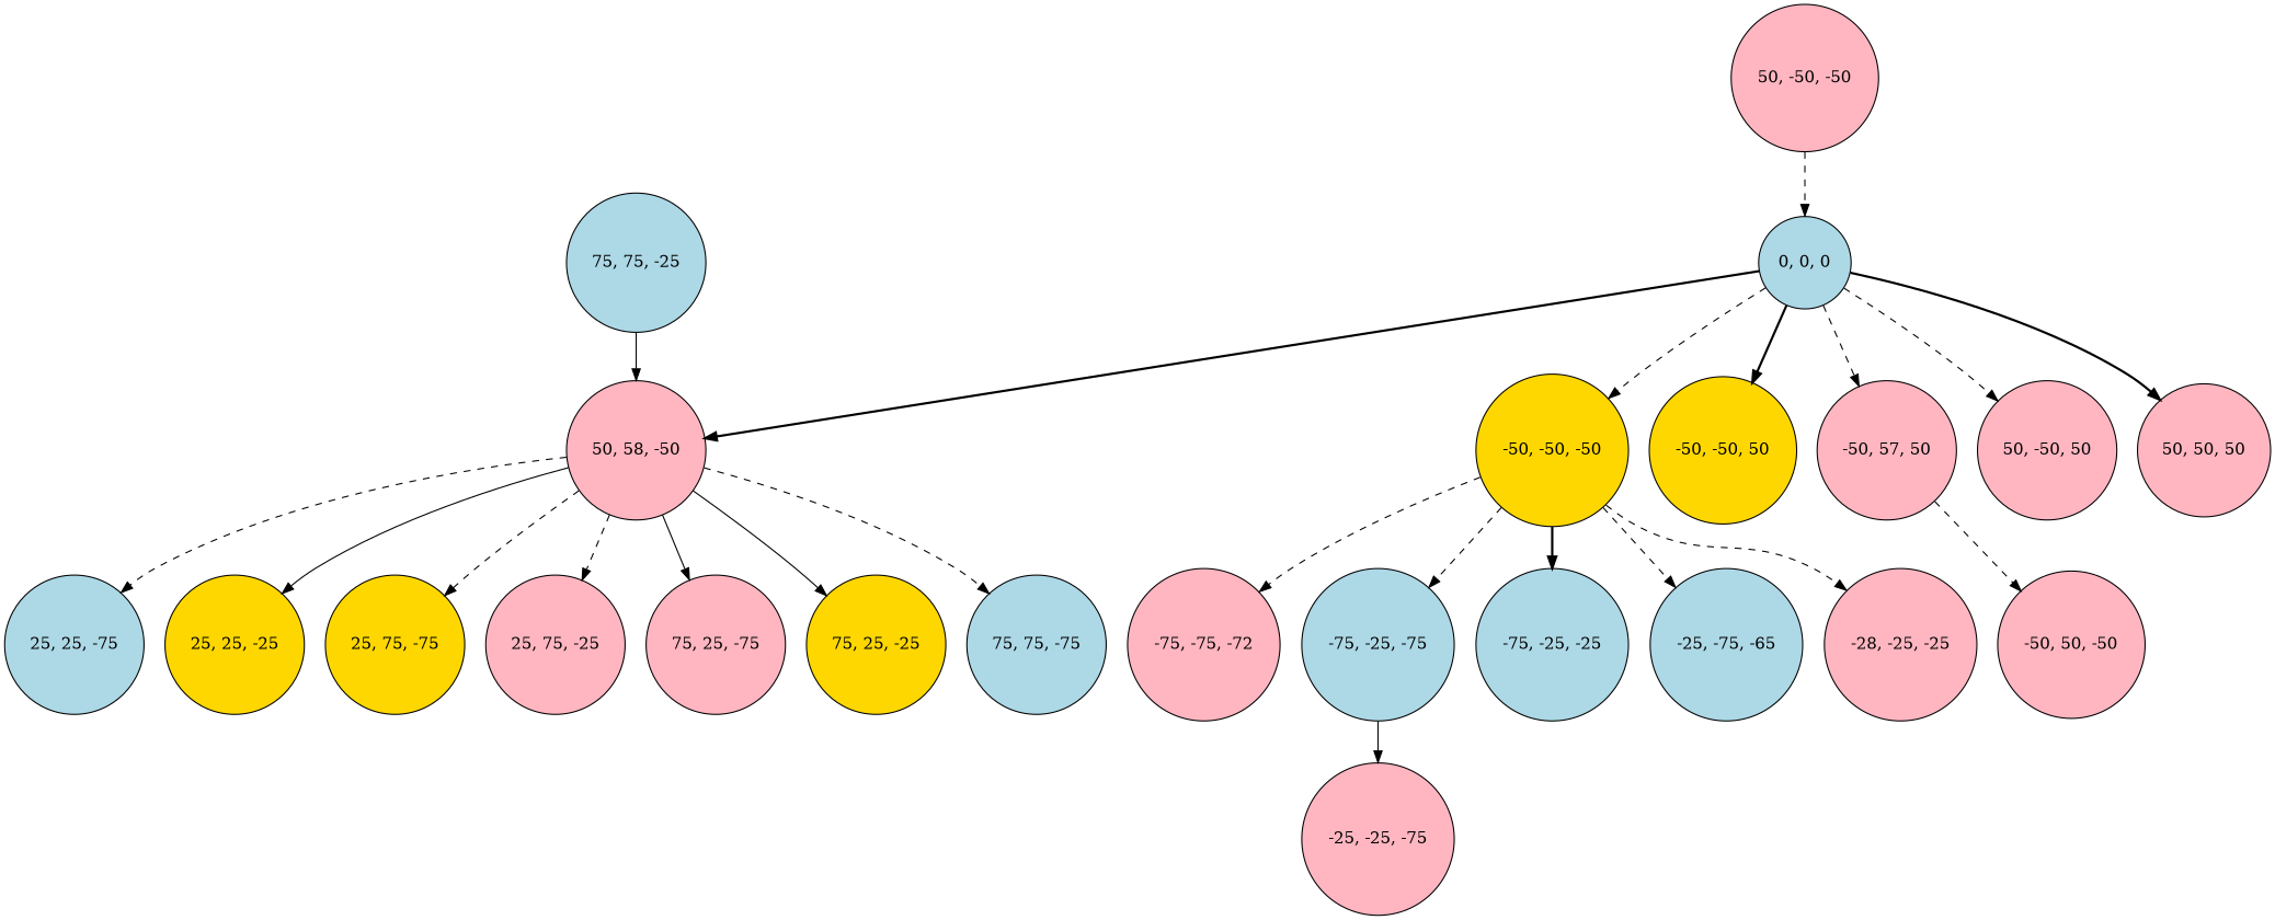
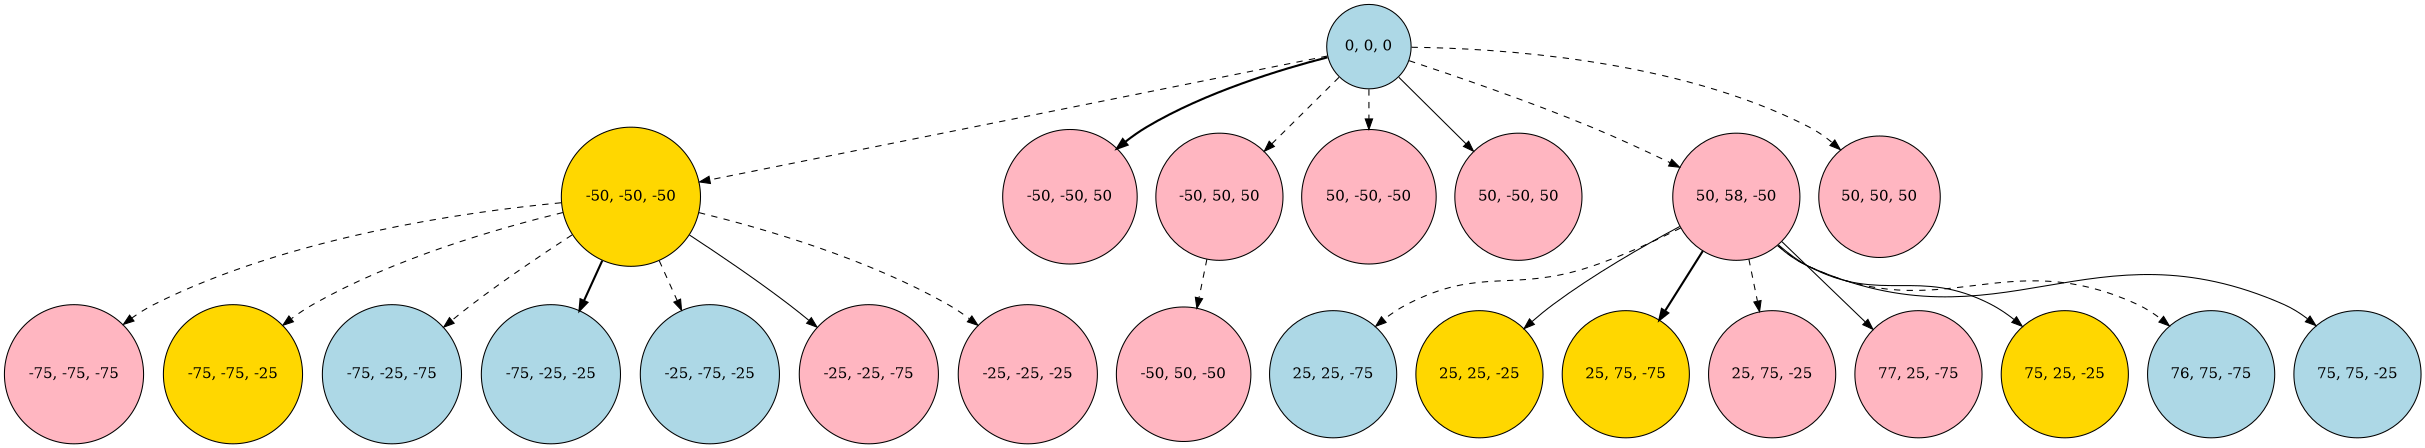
  digraph {
    node [fillcolor=lightpink shape=circle style=filled]
    edge [style=dashed]
    n1 [fillcolor=lightblue label="0, 0, 0"]
    n2 [fillcolor=gold label="-50, -50, -50"]
-   n3 [fillcolor=gold label="-50, -50, 50"]
-   n4 [label="-50, 57, 50"]
+   n3 [label="-50, -50, 50"]
+   n4 [label="-50, 50, 50"]
    n5 [label="50, -50, -50"]
    n6 [label="50, -50, 50"]
    n7 [label="50, 58, -50"]
    n8 [label="50, 50, 50"]
-   n9 [label="-75, -75, -72"]
+   n9 [label="-75, -75, -75"]
+   n10 [fillcolor=gold label="-75, -75, -25"]
    n11 [fillcolor=lightblue label="-75, -25, -75"]
    n12 [fillcolor=lightblue label="-75, -25, -25"]
-   n13 [fillcolor=lightblue label="-25, -75, -65"]
+   n13 [fillcolor=lightblue label="-25, -75, -25"]
    n14 [label="-25, -25, -75"]
-   n15 [label="-28, -25, -25"]
+   n15 [label="-25, -25, -25"]
    n16 [label="-50, 50, -50"]
    n17 [fillcolor=lightblue label="25, 25, -75"]
    n18 [fillcolor=gold label="25, 25, -25"]
    n19 [fillcolor=gold label="25, 75, -75"]
    n20 [label="25, 75, -25"]
-   n21 [label="75, 25, -75"]
+   n21 [label="77, 25, -75"]
    n22 [fillcolor=gold label="75, 25, -25"]
-   n23 [fillcolor=lightblue label="75, 75, -75"]
+   n23 [fillcolor=lightblue label="76, 75, -75"]
    n24 [fillcolor=lightblue label="75, 75, -25"]
    n1 -> n2
    n1 -> n3 [style=bold]
    n1 -> n4
-   n5 -> n1
-   n1 -> n6
-   n1 -> n7 [style=bold]
-   n1 -> n8 [style=bold]
+   n1 -> n5
+   n1 -> n6 [style=solid]
+   n1 -> n7
+   n1 -> n8
    n2 -> n9
+   n2 -> n10
    n2 -> n11
    n2 -> n12 [style=bold]
    n2 -> n13
-   n11 -> n14 [style=solid]
+   n2 -> n14 [style=solid]
    n2 -> n15
    n4 -> n16
    n7 -> n17
    n7 -> n18 [style=solid]
-   n7 -> n19
+   n7 -> n19 [style=bold]
    n7 -> n20
    n7 -> n21 [style=solid]
    n7 -> n22 [style=solid]
    n7 -> n23
-   n24 -> n7 [style=solid]
+   n7 -> n24 [style=solid]
  }
